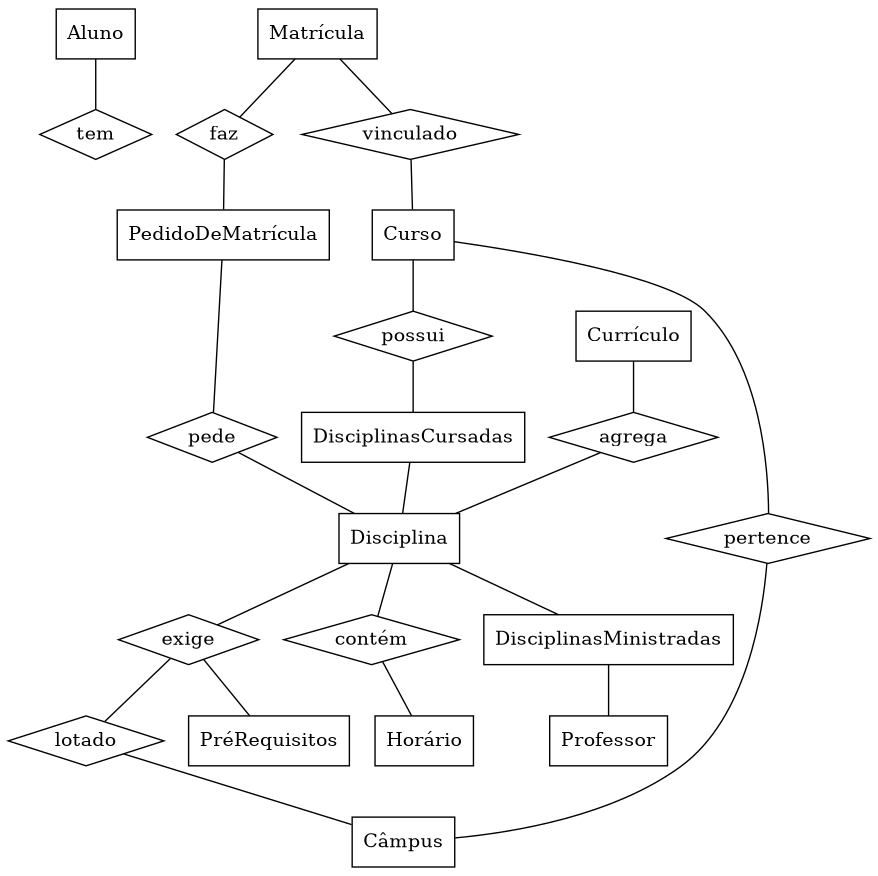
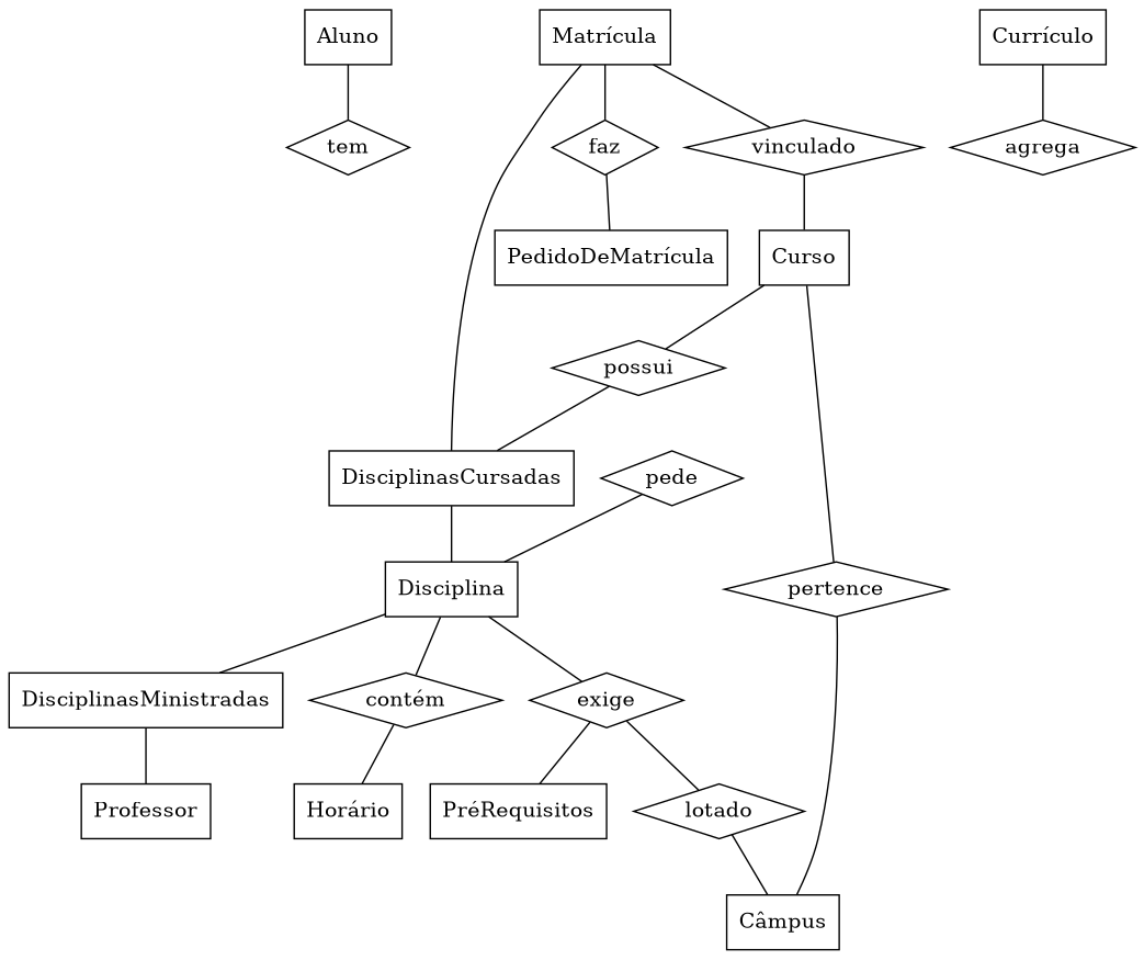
  graph {
    node [shape=record]
    tem [shape=diamond]
    Aluno
    Disciplina
    DisciplinasMinistradas
    "contém" [shape=diamond]
    exige [shape=diamond]
    Professor
    "Horário"
    "PréRequisitos"
    lotado [shape=diamond]
    pertence [shape=diamond]
    Curso
    possui [shape=diamond]
    "Câmpus"
    DisciplinasCursadas
    agrega [shape=diamond]
    "Currículo"
    "Matrícula"
    faz [shape=diamond]
    vinculado [shape=diamond]
    "PedidoDeMatrícula"
    pede [shape=diamond]
    Aluno -- tem
    Disciplina -- DisciplinasMinistradas
    Disciplina -- "contém"
    Disciplina -- exige
    DisciplinasMinistradas -- Professor
    "contém" -- "Horário"
    exige -- "PréRequisitos"
    exige -- lotado
    lotado -- "Câmpus"
    pertence -- "Câmpus"
    Curso -- pertence
    Curso -- possui
    possui -- DisciplinasCursadas
    DisciplinasCursadas -- Disciplina
-   agrega -- Disciplina
    "Currículo" -- agrega
+   "Matrícula" -- DisciplinasCursadas
    "Matrícula" -- faz
    "Matrícula" -- vinculado
    faz -- "PedidoDeMatrícula"
    vinculado -- Curso
-   "PedidoDeMatrícula" -- pede
    pede -- Disciplina
  }
